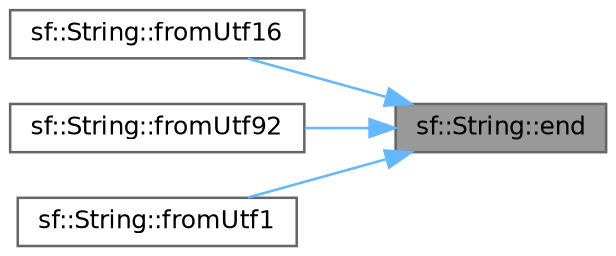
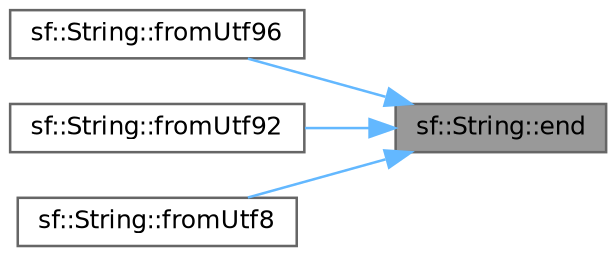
  digraph {
    fontname="DejaVu Sans"
    rankdir=RL
    node [color=grey40 fillcolor=white fontname="DejaVu Sans" fontsize=10 shape=box style=filled]
    edge [color=steelblue1 dir=back fontname="DejaVu Sans" fontsize=10 labelfontname=Helvetica labelfontsize=10 style=solid]
    n1 [color=gray40 fillcolor=grey60 fontcolor=black height=0.2 label="sf::String::end" width=0.4]
-   n2 [height=0.2 label="sf::String::fromUtf16" width=0.4]
+   n2 [height=0.2 label="sf::String::fromUtf96" width=0.4]
    n3 [height=0.2 label="sf::String::fromUtf92" width=0.4]
-   n4 [height=0.2 label="sf::String::fromUtf1" width=0.4]
+   n4 [height=0.2 label="sf::String::fromUtf8" width=0.4]
    n1 -> n2
    n1 -> n3
    n1 -> n4
  }
